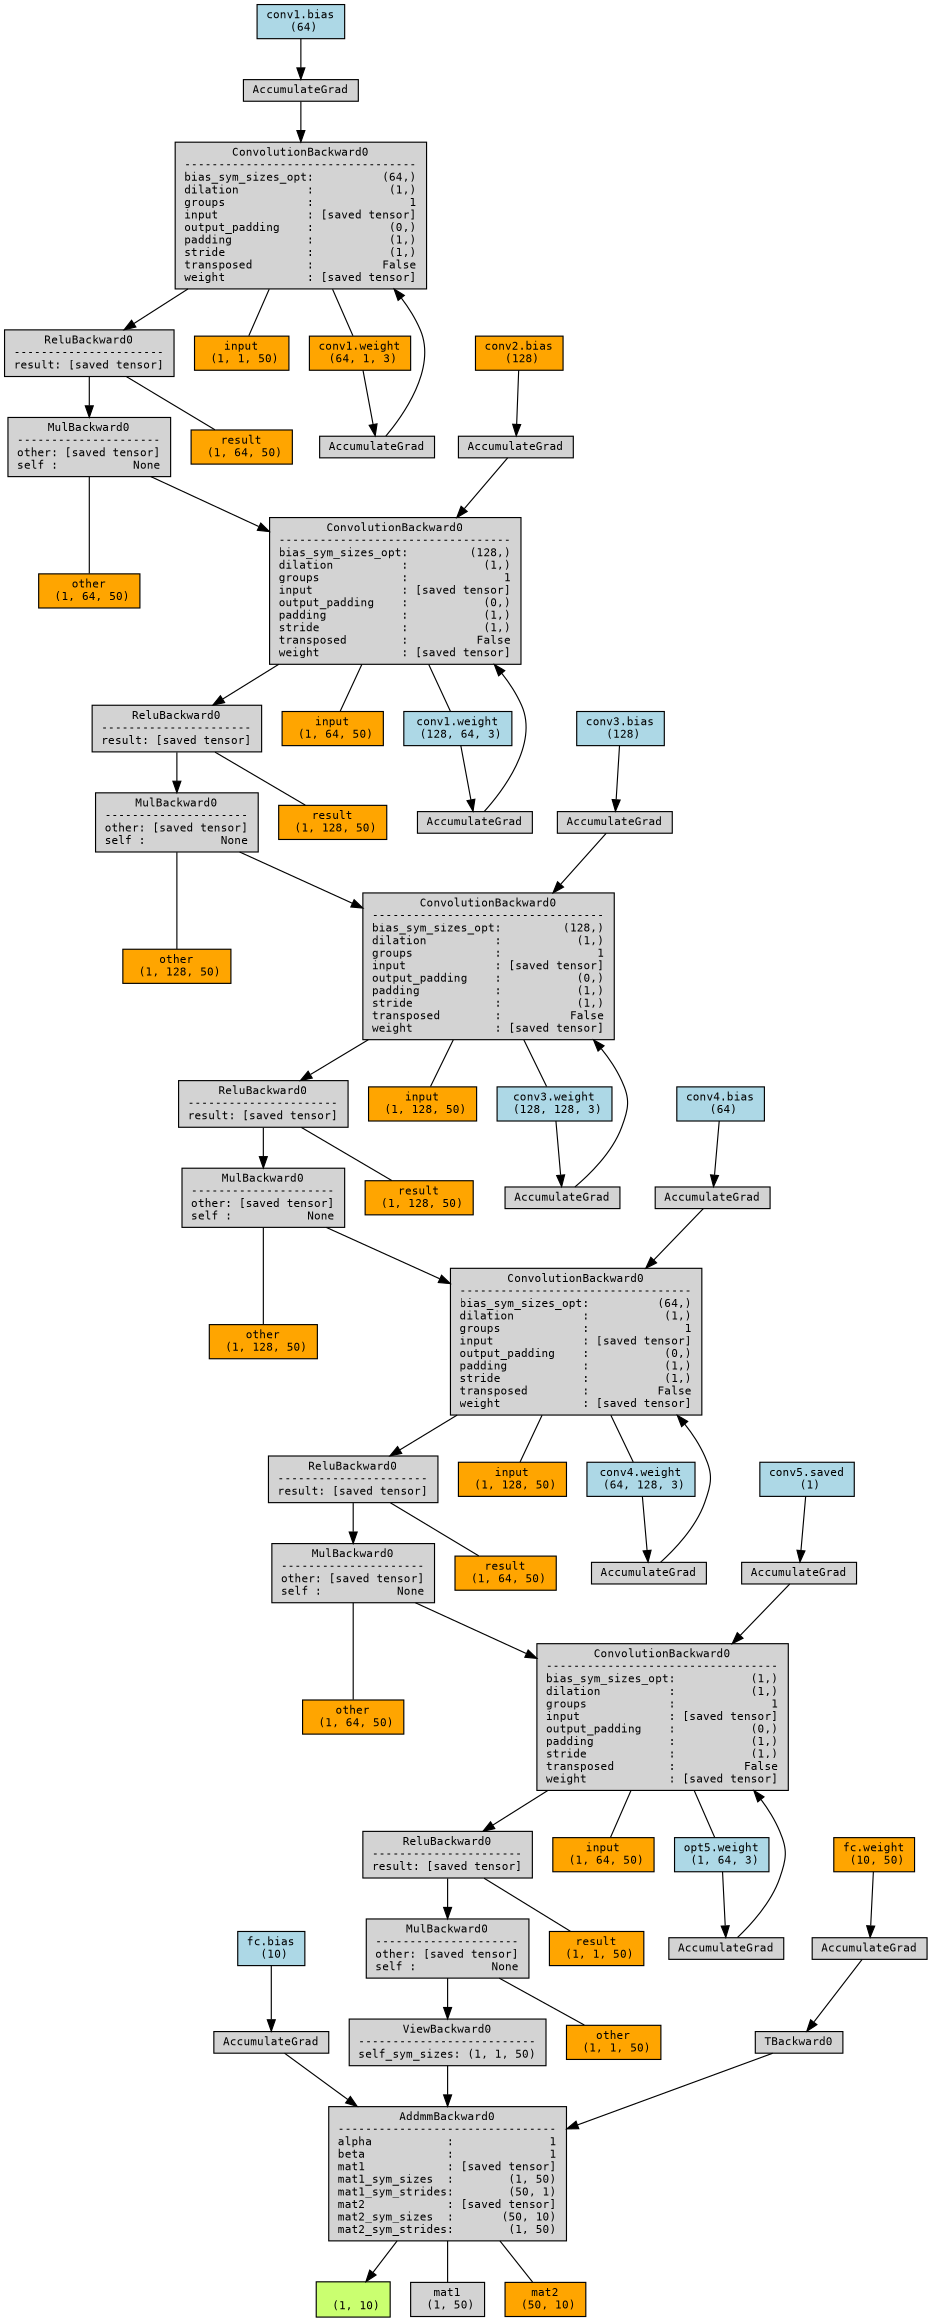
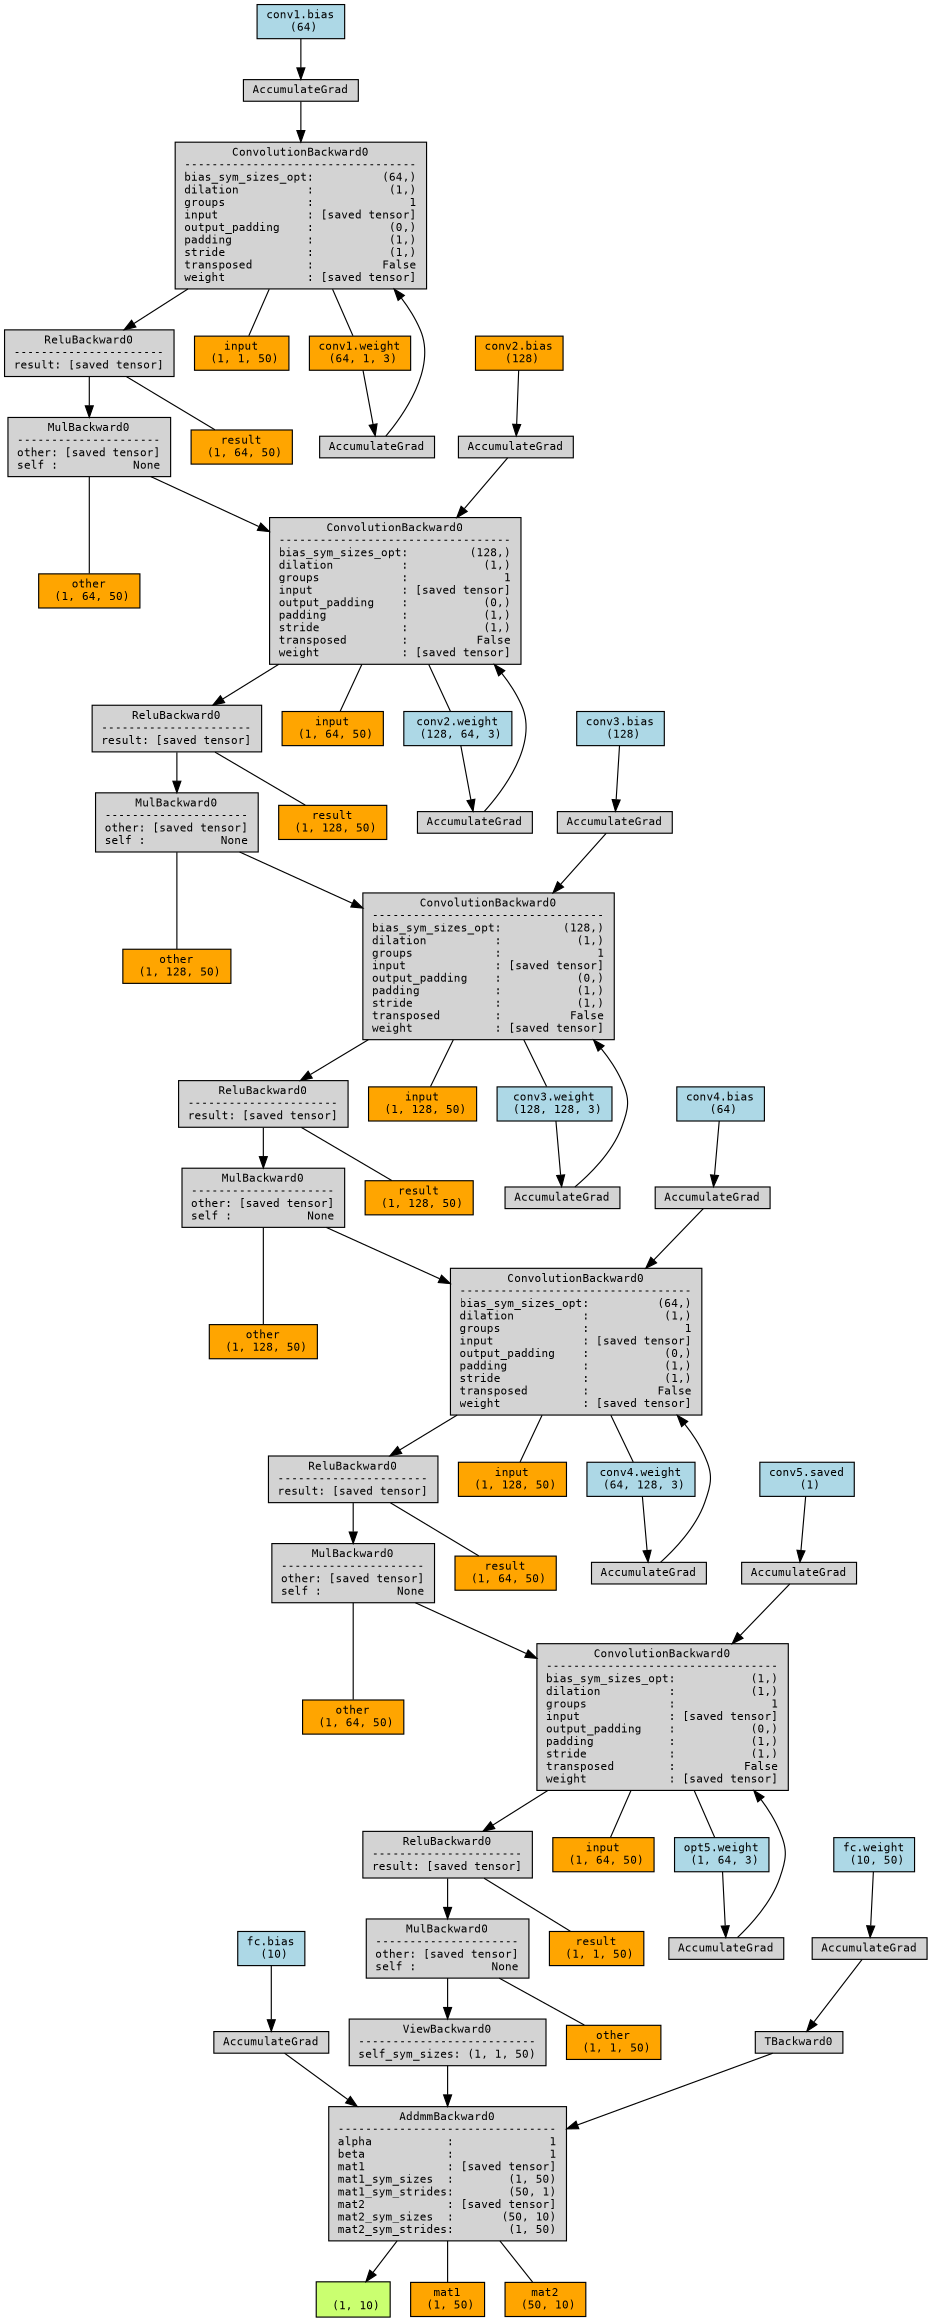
  digraph {
    node [align=left fontname=monospace fontsize=10 ranksep=0.1 shape=box style=filled]
    n1 [fillcolor=darkolivegreen1 height=0.2 label="\n (1, 10)"]
    n2 [height=0.2 label="AddmmBackward0\n--------------------------------\nalpha           :              1\nbeta            :              1\nmat1            : [saved tensor]\nmat1_sym_sizes  :        (1, 50)\nmat1_sym_strides:        (50, 1)\nmat2            : [saved tensor]\nmat2_sym_sizes  :       (50, 10)\nmat2_sym_strides:        (1, 50)"]
-   n3 [fillcolor=lightgrey height=0.2 label="mat1\n (1, 50)"]
+   n3 [fillcolor=orange height=0.2 label="mat1\n (1, 50)"]
    n4 [fillcolor=orange height=0.2 label="mat2\n (50, 10)"]
    n5 [height=0.2 label=AccumulateGrad]
    n6 [fillcolor=lightblue height=0.2 label="fc.bias\n (10)"]
    n7 [height=0.2 label="ViewBackward0\n--------------------------\nself_sym_sizes: (1, 1, 50)"]
    n8 [height=0.2 label="MulBackward0\n---------------------\nother: [saved tensor]\nself :           None"]
    n9 [fillcolor=orange height=0.2 label="other\n (1, 1, 50)"]
    n10 [height=0.2 label="ReluBackward0\n----------------------\nresult: [saved tensor]"]
    n11 [fillcolor=orange height=0.2 label="result\n (1, 1, 50)"]
    n12 [height=0.2 label="ConvolutionBackward0\n----------------------------------\nbias_sym_sizes_opt:           (1,)\ndilation          :           (1,)\ngroups            :              1\ninput             : [saved tensor]\noutput_padding    :           (0,)\npadding           :           (1,)\nstride            :           (1,)\ntransposed        :          False\nweight            : [saved tensor]"]
    n13 [fillcolor=orange height=0.2 label="input\n (1, 64, 50)"]
    n14 [fillcolor=lightblue height=0.2 label="opt5.weight\n (1, 64, 3)"]
    n15 [height=0.2 label=AccumulateGrad]
    n16 [height=0.2 label="MulBackward0\n---------------------\nother: [saved tensor]\nself :           None"]
    n17 [fillcolor=orange height=0.2 label="other\n (1, 64, 50)"]
    n18 [height=0.2 label="ReluBackward0\n----------------------\nresult: [saved tensor]"]
    n19 [fillcolor=orange height=0.2 label="result\n (1, 64, 50)"]
    n20 [height=0.2 label="ConvolutionBackward0\n----------------------------------\nbias_sym_sizes_opt:          (64,)\ndilation          :           (1,)\ngroups            :              1\ninput             : [saved tensor]\noutput_padding    :           (0,)\npadding           :           (1,)\nstride            :           (1,)\ntransposed        :          False\nweight            : [saved tensor]"]
    n21 [fillcolor=orange height=0.2 label="input\n (1, 128, 50)"]
    n22 [fillcolor=lightblue height=0.2 label="conv4.weight\n (64, 128, 3)"]
    n23 [height=0.2 label=AccumulateGrad]
    n24 [height=0.2 label="MulBackward0\n---------------------\nother: [saved tensor]\nself :           None"]
    n25 [fillcolor=orange height=0.2 label="other\n (1, 128, 50)"]
    n26 [height=0.2 label="ReluBackward0\n----------------------\nresult: [saved tensor]"]
    n27 [fillcolor=orange height=0.2 label="result\n (1, 128, 50)"]
    n28 [height=0.2 label="ConvolutionBackward0\n----------------------------------\nbias_sym_sizes_opt:         (128,)\ndilation          :           (1,)\ngroups            :              1\ninput             : [saved tensor]\noutput_padding    :           (0,)\npadding           :           (1,)\nstride            :           (1,)\ntransposed        :          False\nweight            : [saved tensor]"]
    n29 [fillcolor=orange height=0.2 label="input\n (1, 128, 50)"]
    n30 [fillcolor=lightblue height=0.2 label="conv3.weight\n (128, 128, 3)"]
    n31 [height=0.2 label=AccumulateGrad]
    n32 [height=0.2 label="MulBackward0\n---------------------\nother: [saved tensor]\nself :           None"]
    n33 [fillcolor=orange height=0.2 label="other\n (1, 128, 50)"]
    n34 [height=0.2 label="ReluBackward0\n----------------------\nresult: [saved tensor]"]
    n35 [fillcolor=orange height=0.2 label="result\n (1, 128, 50)"]
    n36 [height=0.2 label="ConvolutionBackward0\n----------------------------------\nbias_sym_sizes_opt:         (128,)\ndilation          :           (1,)\ngroups            :              1\ninput             : [saved tensor]\noutput_padding    :           (0,)\npadding           :           (1,)\nstride            :           (1,)\ntransposed        :          False\nweight            : [saved tensor]"]
    n37 [fillcolor=orange height=0.2 label="input\n (1, 64, 50)"]
-   n38 [fillcolor=lightblue height=0.2 label="conv1.weight\n (128, 64, 3)"]
+   n38 [fillcolor=lightblue height=0.2 label="conv2.weight\n (128, 64, 3)"]
    n39 [height=0.2 label=AccumulateGrad]
    n40 [height=0.2 label="MulBackward0\n---------------------\nother: [saved tensor]\nself :           None"]
    n41 [fillcolor=orange height=0.2 label="other\n (1, 64, 50)"]
    n42 [height=0.2 label="ReluBackward0\n----------------------\nresult: [saved tensor]"]
    n43 [fillcolor=orange height=0.2 label="result\n (1, 64, 50)"]
    n44 [height=0.2 label="ConvolutionBackward0\n----------------------------------\nbias_sym_sizes_opt:          (64,)\ndilation          :           (1,)\ngroups            :              1\ninput             : [saved tensor]\noutput_padding    :           (0,)\npadding           :           (1,)\nstride            :           (1,)\ntransposed        :          False\nweight            : [saved tensor]"]
    n45 [fillcolor=orange height=0.2 label="input\n (1, 1, 50)"]
    n46 [fillcolor=orange height=0.2 label="conv1.weight\n (64, 1, 3)"]
    n47 [height=0.2 label=AccumulateGrad]
    n48 [height=0.2 label=AccumulateGrad]
    n49 [fillcolor=lightblue height=0.2 label="conv1.bias\n (64)"]
    n50 [height=0.2 label=AccumulateGrad]
    n51 [fillcolor=orange height=0.2 label="conv2.bias\n (128)"]
    n52 [height=0.2 label=AccumulateGrad]
    n53 [fillcolor=lightblue height=0.2 label="conv3.bias\n (128)"]
    n54 [height=0.2 label=AccumulateGrad]
    n55 [fillcolor=lightblue height=0.2 label="conv4.bias\n (64)"]
    n56 [height=0.2 label=AccumulateGrad]
    n57 [fillcolor=lightblue height=0.2 label="conv5.saved\n (1)"]
    n58 [height=0.2 label=TBackward0]
    n59 [height=0.2 label=AccumulateGrad]
-   n60 [fillcolor=orange height=0.2 label="fc.weight\n (10, 50)"]
+   n60 [fillcolor=lightblue height=0.2 label="fc.weight\n (10, 50)"]
    n2 -> n1
    n2 -> n3 [dir=none]
    n2 -> n4 [dir=none]
    n5 -> n2
    n6 -> n5
    n7 -> n2
    n8 -> n7
    n8 -> n9 [dir=none]
    n10 -> n8
    n10 -> n11 [dir=none]
    n12 -> n10
    n12 -> n13 [dir=none]
    n12 -> n14 [dir=none]
    n14 -> n15
    n15 -> n12
    n16 -> n12
    n16 -> n17 [dir=none]
    n18 -> n16
    n18 -> n19 [dir=none]
    n20 -> n18
    n20 -> n21 [dir=none]
    n20 -> n22 [dir=none]
    n22 -> n23
    n23 -> n20
    n24 -> n20
    n24 -> n25 [dir=none]
    n26 -> n24
    n26 -> n27 [dir=none]
    n28 -> n26
    n28 -> n29 [dir=none]
    n28 -> n30 [dir=none]
    n30 -> n31
    n31 -> n28
    n32 -> n28
    n32 -> n33 [dir=none]
    n34 -> n32
    n34 -> n35 [dir=none]
    n36 -> n34
    n36 -> n37 [dir=none]
    n36 -> n38 [dir=none]
    n38 -> n39
    n39 -> n36
    n40 -> n36
    n40 -> n41 [dir=none]
    n42 -> n40
    n42 -> n43 [dir=none]
    n44 -> n42
    n44 -> n45 [dir=none]
    n44 -> n46 [dir=none]
    n46 -> n47
    n47 -> n44
    n48 -> n44
    n49 -> n48
    n50 -> n36
    n51 -> n50
    n52 -> n28
    n53 -> n52
    n54 -> n20
    n55 -> n54
    n56 -> n12
    n57 -> n56
    n58 -> n2
    n59 -> n58
    n60 -> n59
  }
